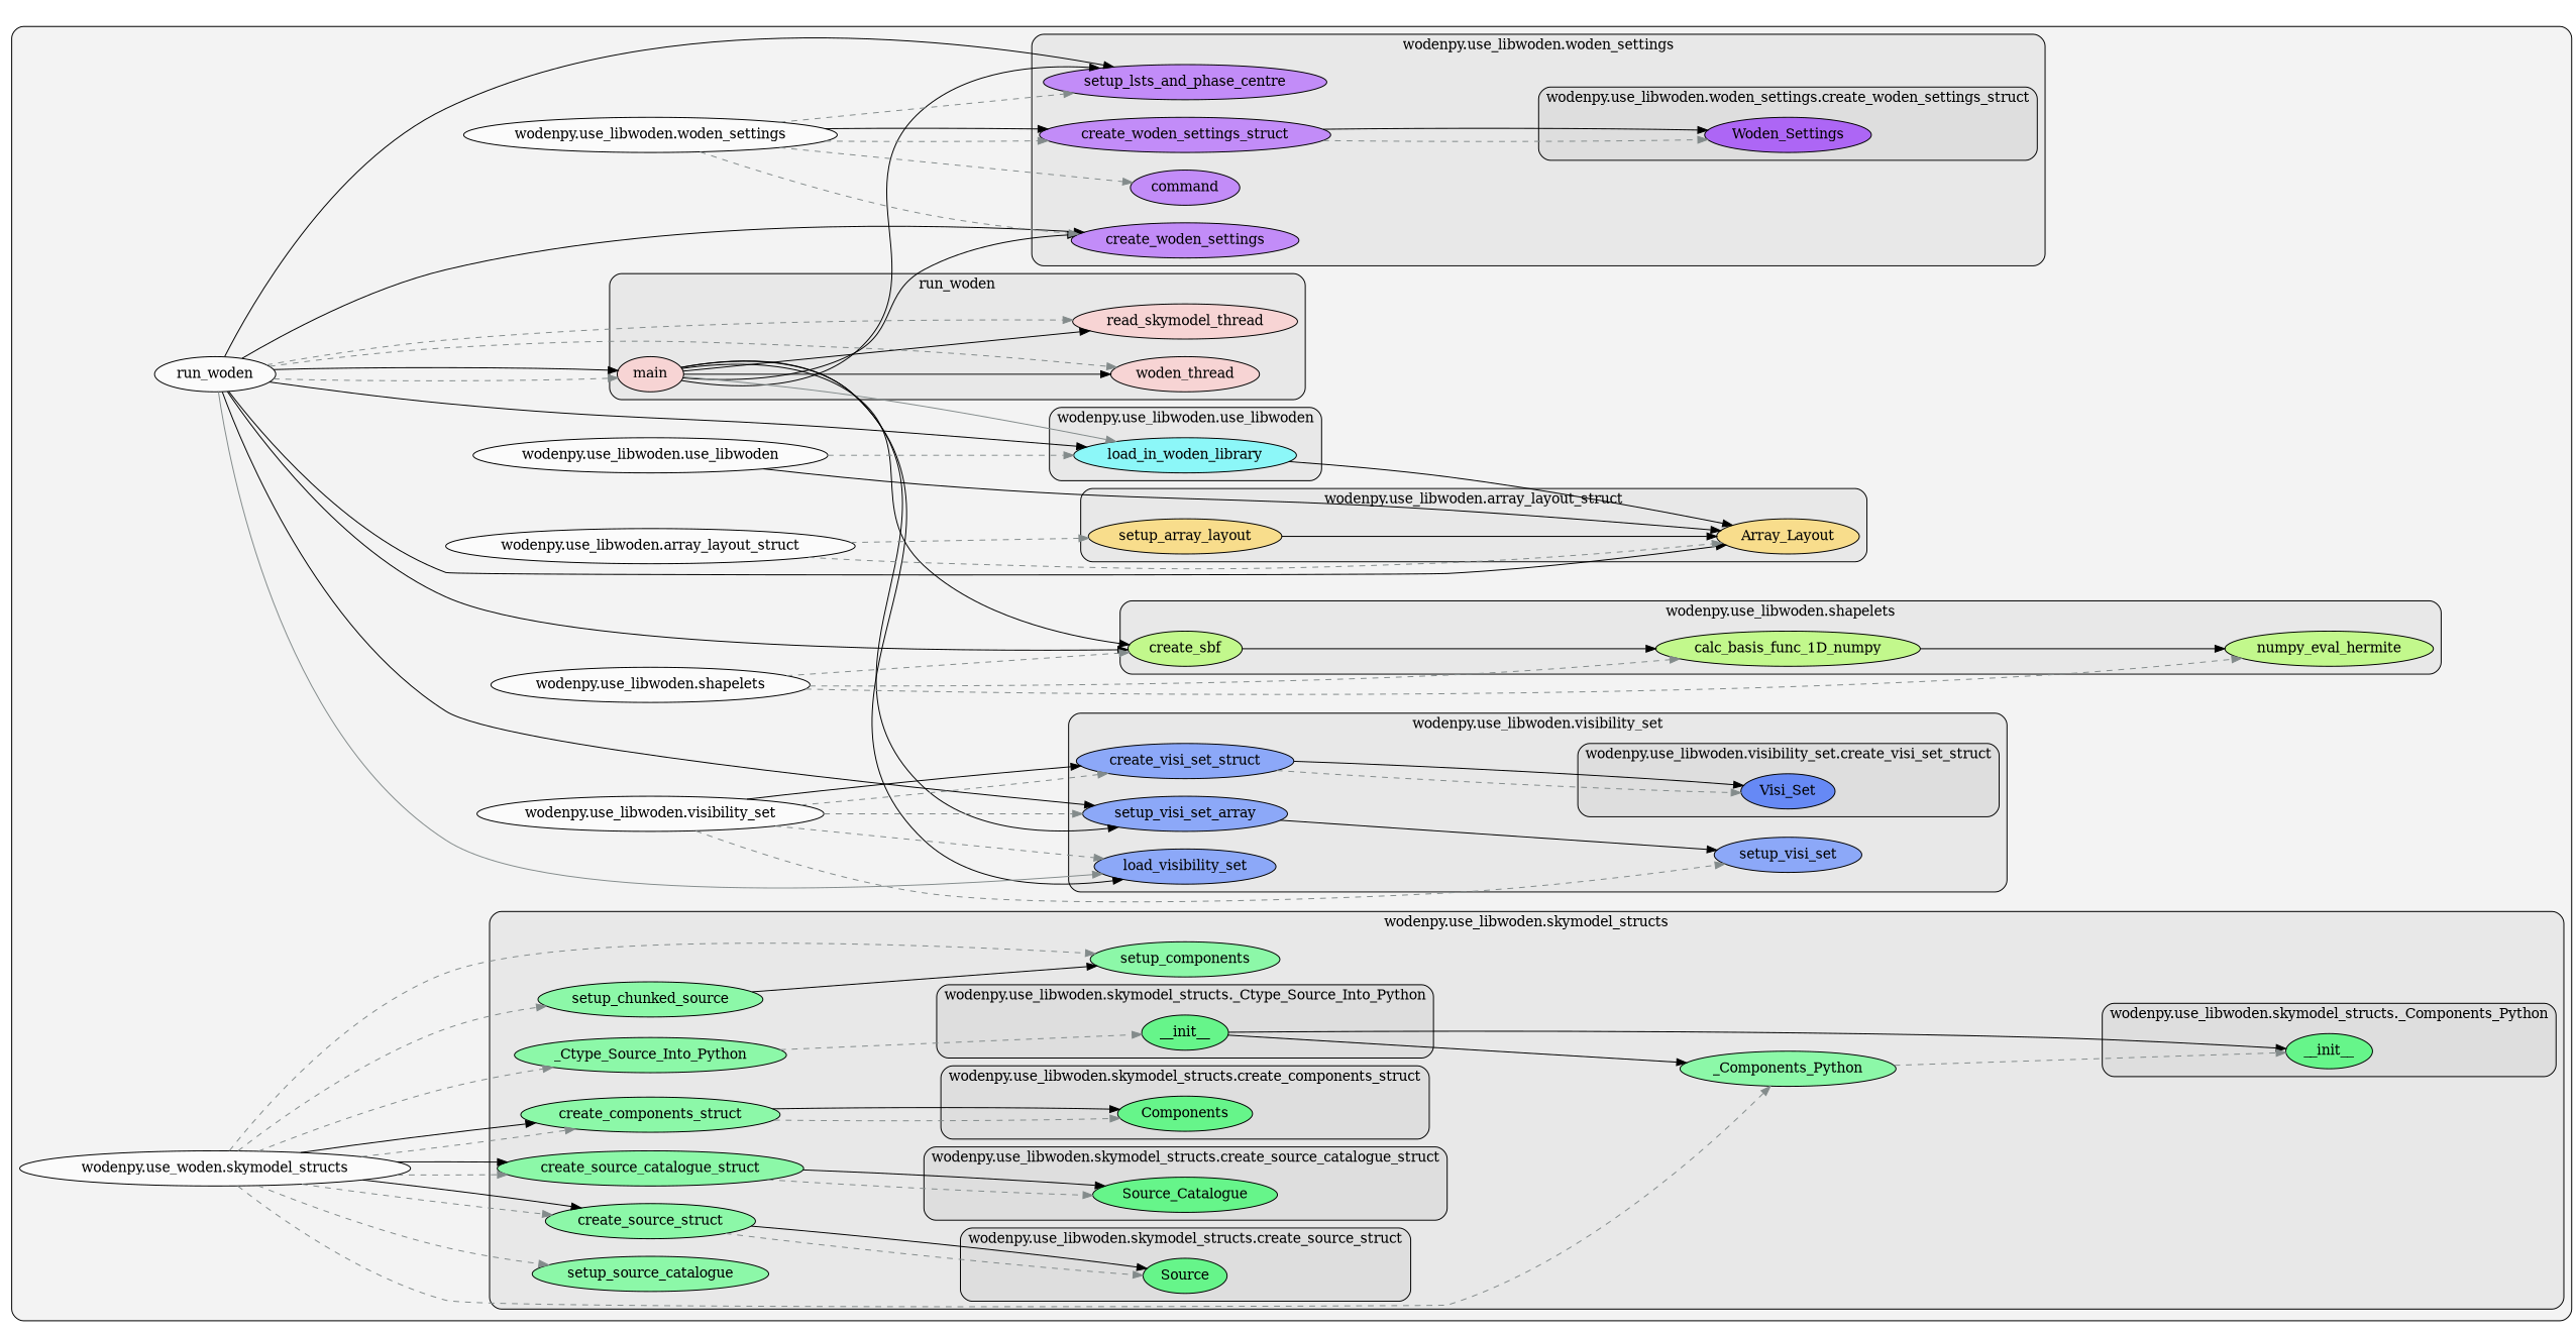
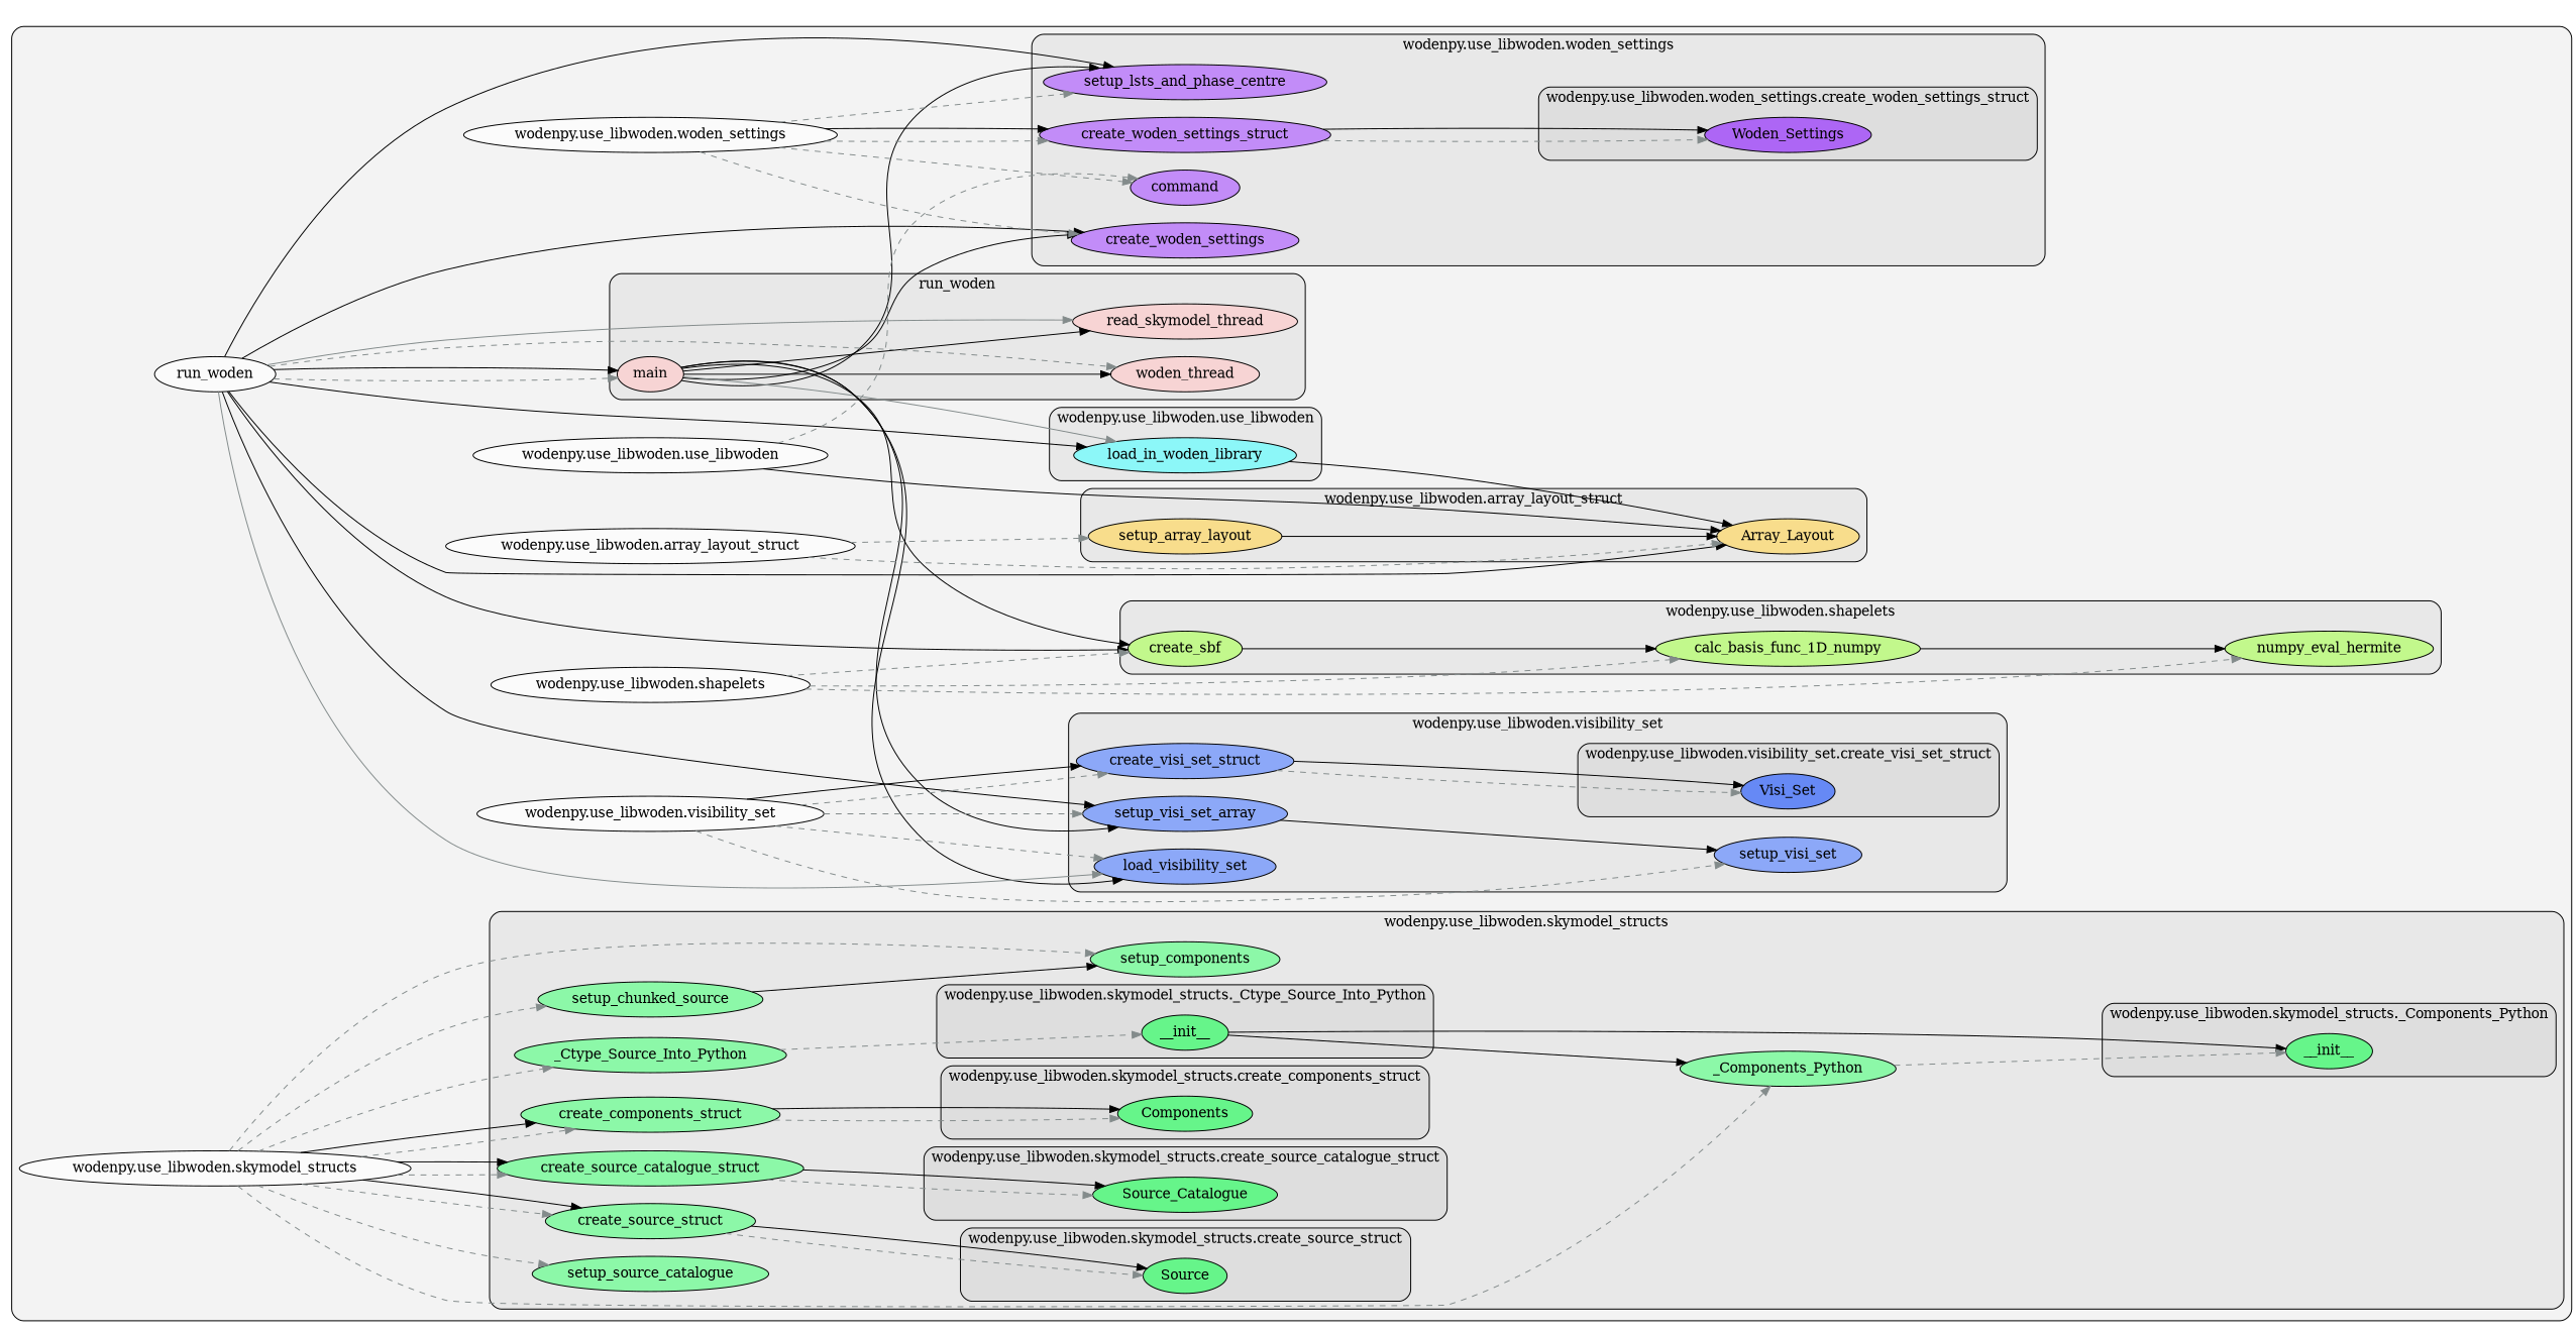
  digraph {
    clusterrank=local
    rankdir=LR
    node [fillcolor="#65ff8cb2" fontcolor="#000000" group=3 style=filled]
    edge [color="#838b8b" style=solid]
    n1 [fillcolor="#feccccb2" group=0 label=main]
    n2 [fillcolor="#feccccb2" group=0 label=read_skymodel_thread]
    n3 [fillcolor="#feccccb2" group=0 label=woden_thread]
    n4 [fillcolor="#9832ffb2" group=6 label=Woden_Settings]
    n5 [fillcolor="#b265ffb2" group=6 label=command]
    n6 [fillcolor="#b265ffb2" group=6 label=create_woden_settings]
    n7 [fillcolor="#b265ffb2" group=6 label=create_woden_settings_struct]
    n8 [fillcolor="#b265ffb2" group=6 label=setup_lsts_and_phase_centre]
    n9 [fillcolor="#ffd865b2" group=1 label=Array_Layout]
    n10 [fillcolor="#ffd865b2" group=1 label=setup_array_layout]
    n11 [fillcolor="#b2ff65b2" group=2 label=calc_basis_func_1D_numpy]
    n12 [fillcolor="#b2ff65b2" group=2 label=create_sbf]
    n13 [fillcolor="#b2ff65b2" group=2 label=numpy_eval_hermite]
    n14 [fillcolor="#32ff66b2" label=__init__]
    n15 [fillcolor="#32ff66b2" label=__init__]
    n16 [fillcolor="#32ff66b2" label=Components]
    n17 [fillcolor="#32ff66b2" label=Source_Catalogue]
    n18 [fillcolor="#32ff66b2" label=Source]
    n19 [label=_Components_Python]
    n20 [label=_Ctype_Source_Into_Python]
    n21 [label=create_components_struct]
    n22 [label=create_source_catalogue_struct]
    n23 [label=create_source_struct]
    n24 [label=setup_chunked_source]
    n25 [label=setup_components]
    n26 [label=setup_source_catalogue]
    n27 [fillcolor="#65feffb2" group=4 label=load_in_woden_library]
    n28 [fillcolor="#3265ffb2" group=5 label=Visi_Set]
    n29 [fillcolor="#658cffb2" group=5 label=create_visi_set_struct]
    n30 [fillcolor="#658cffb2" group=5 label=load_visibility_set]
    n31 [fillcolor="#658cffb2" group=5 label=setup_visi_set]
    n32 [fillcolor="#658cffb2" group=5 label=setup_visi_set_array]
    n33 [fillcolor="#ffffffb2" group=0 label=run_woden]
    n34 [fillcolor="#ffffffb2" group=1 label="wodenpy.use_libwoden.array_layout_struct"]
    n35 [fillcolor="#ffffffb2" group=2 label="wodenpy.use_libwoden.shapelets"]
-   n36 [fillcolor="#ffffffb2" label="wodenpy.use_woden.skymodel_structs"]
+   n36 [fillcolor="#ffffffb2" label="wodenpy.use_libwoden.skymodel_structs"]
    n37 [fillcolor="#ffffffb2" group=4 label="wodenpy.use_libwoden.use_libwoden"]
    n38 [fillcolor="#ffffffb2" group=5 label="wodenpy.use_libwoden.visibility_set"]
    n39 [fillcolor="#ffffffb2" group=6 label="wodenpy.use_libwoden.woden_settings"]
    subgraph cluster_1 {
      fillcolor="#80808018"
      style="filled,rounded"
      n33
      n34
      n35
      n36
      n37
      n38
      n39
      subgraph cluster_2 {
        fillcolor="#80808018"
        label=run_woden
        style="filled,rounded"
        n1
        n2
        n3
      }
      subgraph cluster_3 {
        fillcolor="#80808018"
        label="wodenpy.use_libwoden.woden_settings"
        style="filled,rounded"
        n5
        n6
        n7
        n8
        subgraph cluster_4 {
          fillcolor="#80808018"
          label="wodenpy.use_libwoden.woden_settings.create_woden_settings_struct"
          style="filled,rounded"
          n4
        }
      }
      subgraph cluster_5 {
        fillcolor="#80808018"
        label="wodenpy.use_libwoden.array_layout_struct"
        style="filled,rounded"
        n9
        n10
      }
      subgraph cluster_6 {
        fillcolor="#80808018"
        label="wodenpy.use_libwoden.shapelets"
        style="filled,rounded"
        n11
        n12
        n13
      }
      subgraph cluster_7 {
        fillcolor="#80808018"
        label="wodenpy.use_libwoden.skymodel_structs"
        style="filled,rounded"
        n19
        n20
        n21
        n22
        n23
        n24
        n25
        n26
        subgraph cluster_8 {
          fillcolor="#80808018"
          label="wodenpy.use_libwoden.skymodel_structs._Components_Python"
          style="filled,rounded"
          n14
        }
        subgraph cluster_9 {
          fillcolor="#80808018"
          label="wodenpy.use_libwoden.skymodel_structs._Ctype_Source_Into_Python"
          style="filled,rounded"
          n15
        }
        subgraph cluster_10 {
          fillcolor="#80808018"
          label="wodenpy.use_libwoden.skymodel_structs.create_components_struct"
          style="filled,rounded"
          n16
        }
        subgraph cluster_11 {
          fillcolor="#80808018"
          label="wodenpy.use_libwoden.skymodel_structs.create_source_catalogue_struct"
          style="filled,rounded"
          n17
        }
        subgraph cluster_12 {
          fillcolor="#80808018"
          label="wodenpy.use_libwoden.skymodel_structs.create_source_struct"
          style="filled,rounded"
          n18
        }
      }
      subgraph cluster_13 {
        fillcolor="#80808018"
        label="wodenpy.use_libwoden.use_libwoden"
        style="filled,rounded"
        n27
      }
      subgraph cluster_14 {
        fillcolor="#80808018"
        label="wodenpy.use_libwoden.visibility_set"
        style="filled,rounded"
        n29
        n30
        n31
        n32
        subgraph cluster_15 {
          fillcolor="#80808018"
          label="wodenpy.use_libwoden.visibility_set.create_visi_set_struct"
          style="filled,rounded"
          n28
        }
      }
    }
    n1 -> n2 [color="#000000"]
    n1 -> n3 [color="#000000"]
    n1 -> n6 [color="#000000"]
    n1 -> n8 [color="#000000"]
    n1 -> n12 [color="#000000"]
    n1 -> n27
    n1 -> n30 [color="#000000"]
    n1 -> n32 [color="#000000"]
    n7 -> n4 [style=dashed]
    n7 -> n4 [color="#000000"]
    n10 -> n9 [color="#000000"]
    n11 -> n13 [color="#000000"]
    n12 -> n11 [color="#000000"]
    n15 -> n14 [color="#000000"]
    n15 -> n19 [color="#000000"]
    n19 -> n14 [style=dashed]
    n20 -> n15 [style=dashed]
    n21 -> n16 [style=dashed]
    n21 -> n16 [color="#000000"]
    n22 -> n17 [style=dashed]
    n22 -> n17 [color="#000000"]
    n23 -> n18 [style=dashed]
    n23 -> n18 [color="#000000"]
    n24 -> n25 [color="#000000"]
    n27 -> n9 [color="#000000"]
    n29 -> n28 [style=dashed]
    n29 -> n28 [color="#000000"]
    n32 -> n31 [color="#000000"]
    n33 -> n1 [style=dashed]
    n33 -> n1 [color="#000000"]
-   n33 -> n2 [style=dashed]
+   n33 -> n2
    n33 -> n3 [style=dashed]
    n33 -> n6 [color="#000000"]
    n33 -> n8 [color="#000000"]
    n33 -> n9 [color="#000000"]
    n33 -> n12 [color="#000000"]
    n33 -> n27 [color="#000000"]
    n33 -> n30
    n33 -> n32 [color="#000000"]
    n34 -> n9 [style=dashed]
    n34 -> n10 [style=dashed]
    n35 -> n11 [style=dashed]
    n35 -> n12 [style=dashed]
    n35 -> n13 [style=dashed]
    n36 -> n19 [style=dashed]
    n36 -> n20 [style=dashed]
    n36 -> n21 [style=dashed]
    n36 -> n21 [color="#000000"]
    n36 -> n22 [style=dashed]
    n36 -> n22 [color="#000000"]
    n36 -> n23 [style=dashed]
    n36 -> n23 [color="#000000"]
    n36 -> n24 [style=dashed]
    n36 -> n25 [style=dashed]
    n36 -> n26 [style=dashed]
    n37 -> n9 [color="#000000"]
-   n37 -> n27 [style=dashed]
+   n37 -> n5 [style=dashed]
    n38 -> n29 [style=dashed]
    n38 -> n29 [color="#000000"]
    n38 -> n30 [style=dashed]
    n38 -> n31 [style=dashed]
    n38 -> n32 [style=dashed]
    n39 -> n5 [style=dashed]
    n39 -> n6 [style=dashed]
    n39 -> n7 [style=dashed]
    n39 -> n7 [color="#000000"]
    n39 -> n8 [style=dashed]
  }
